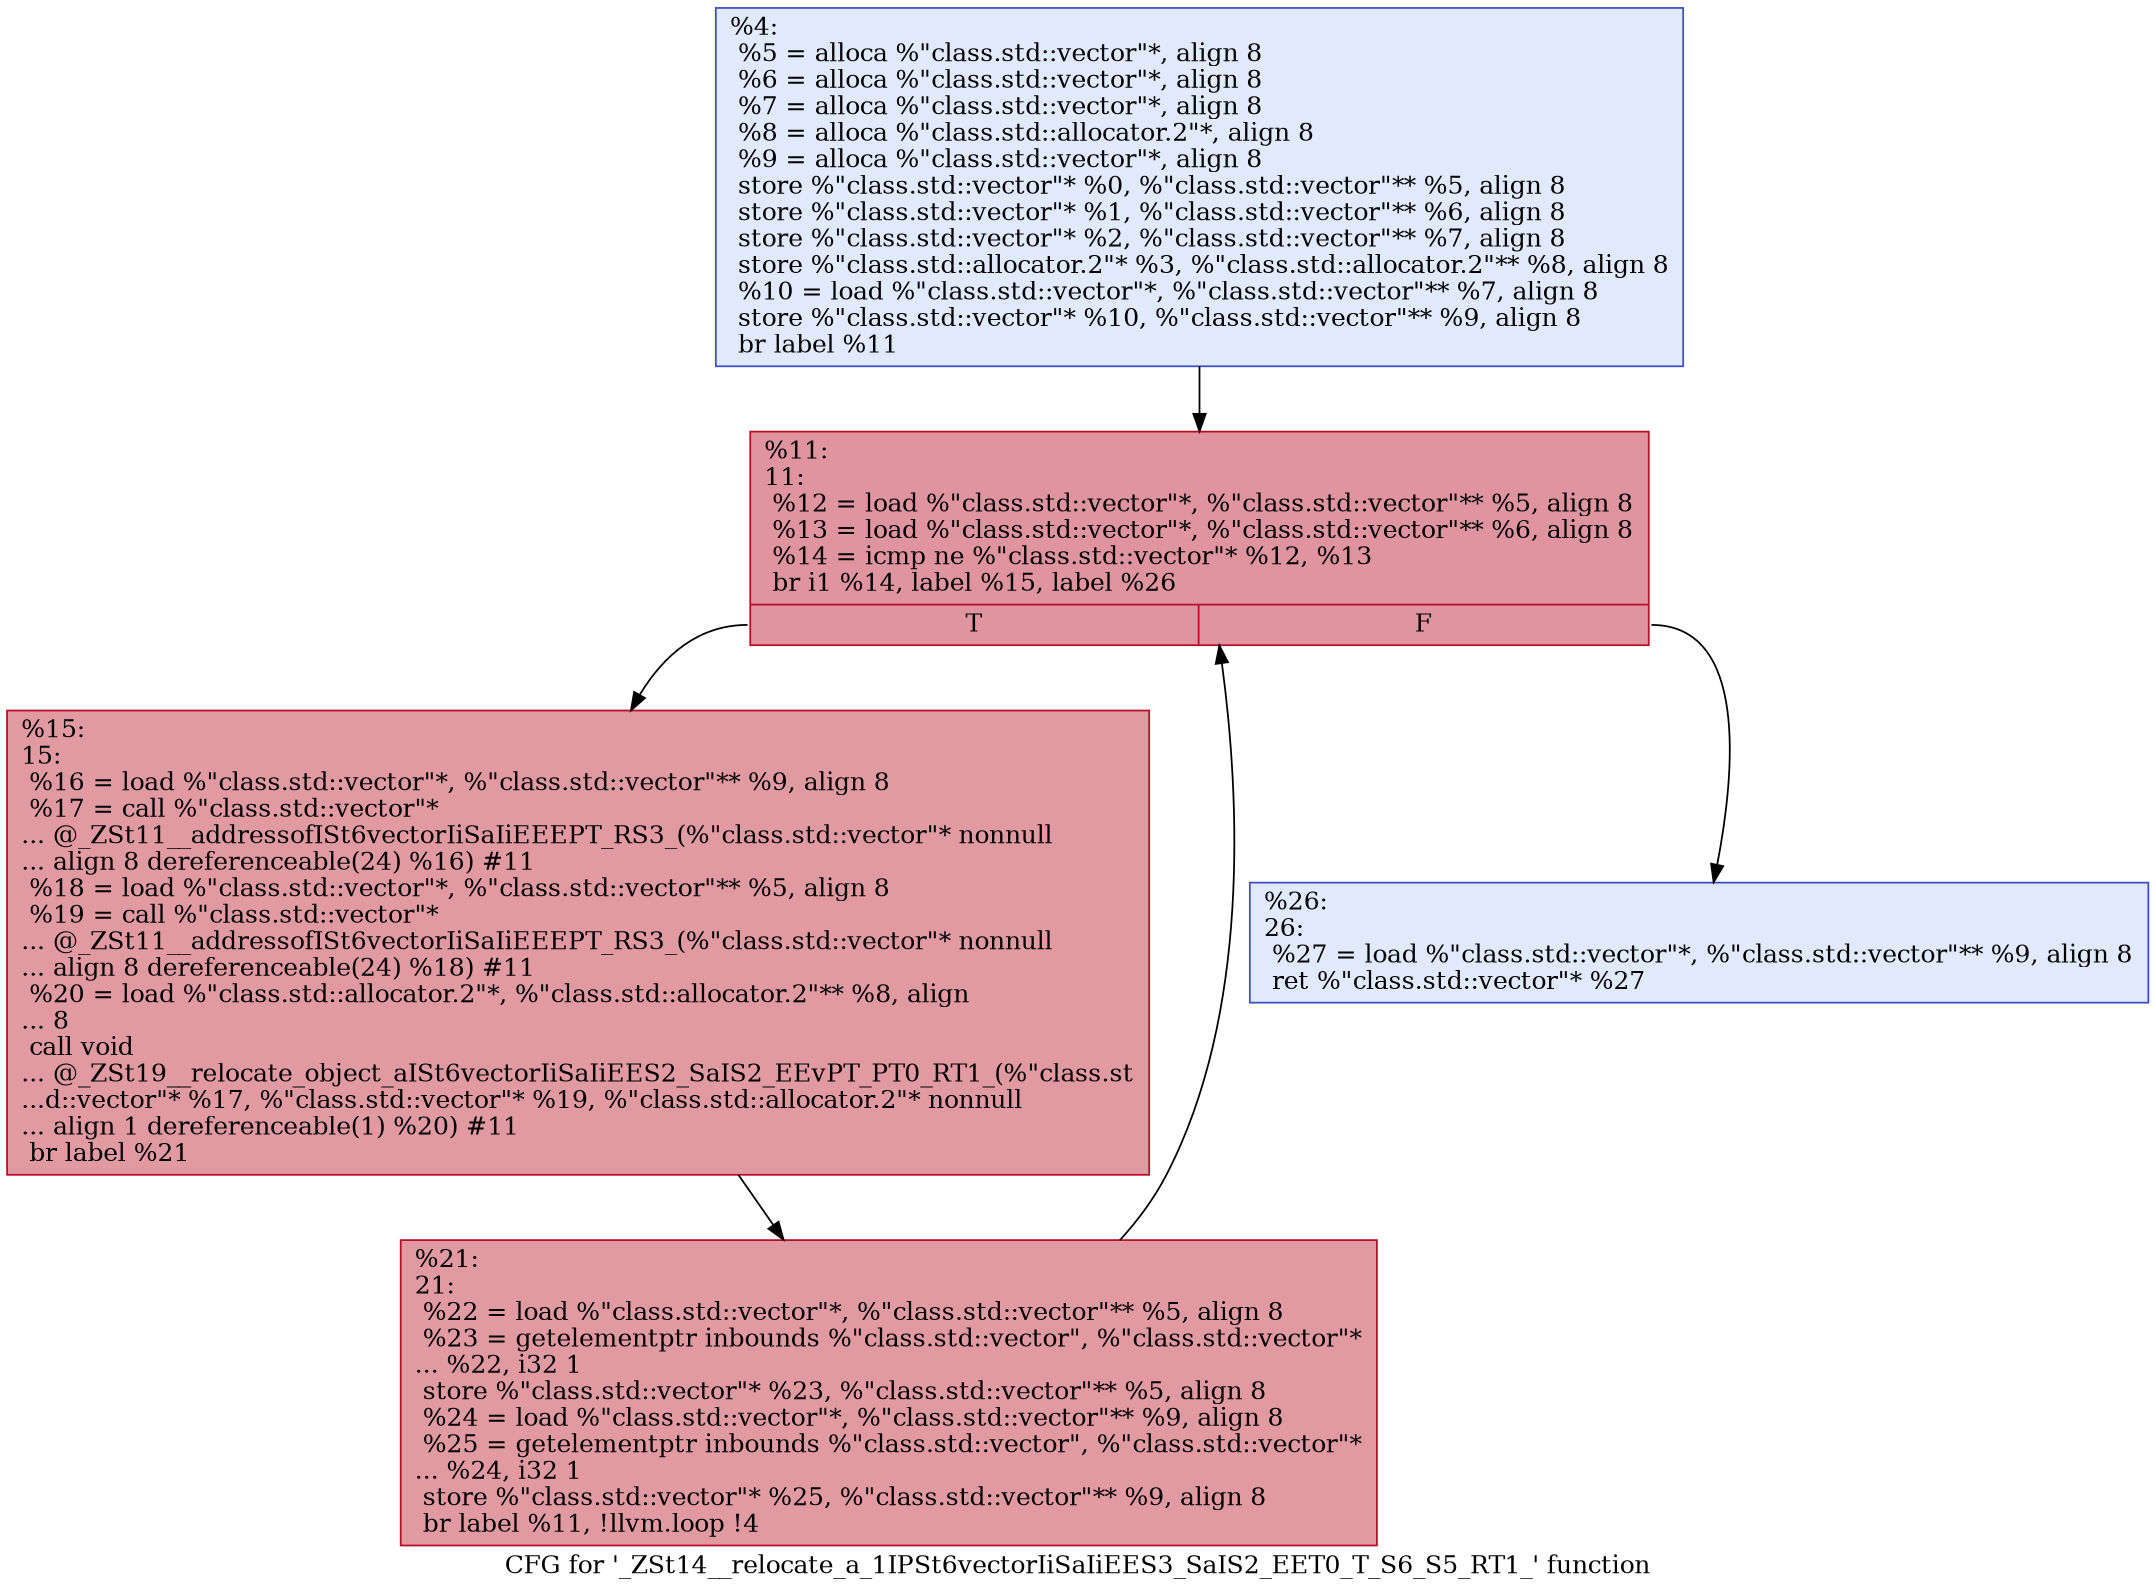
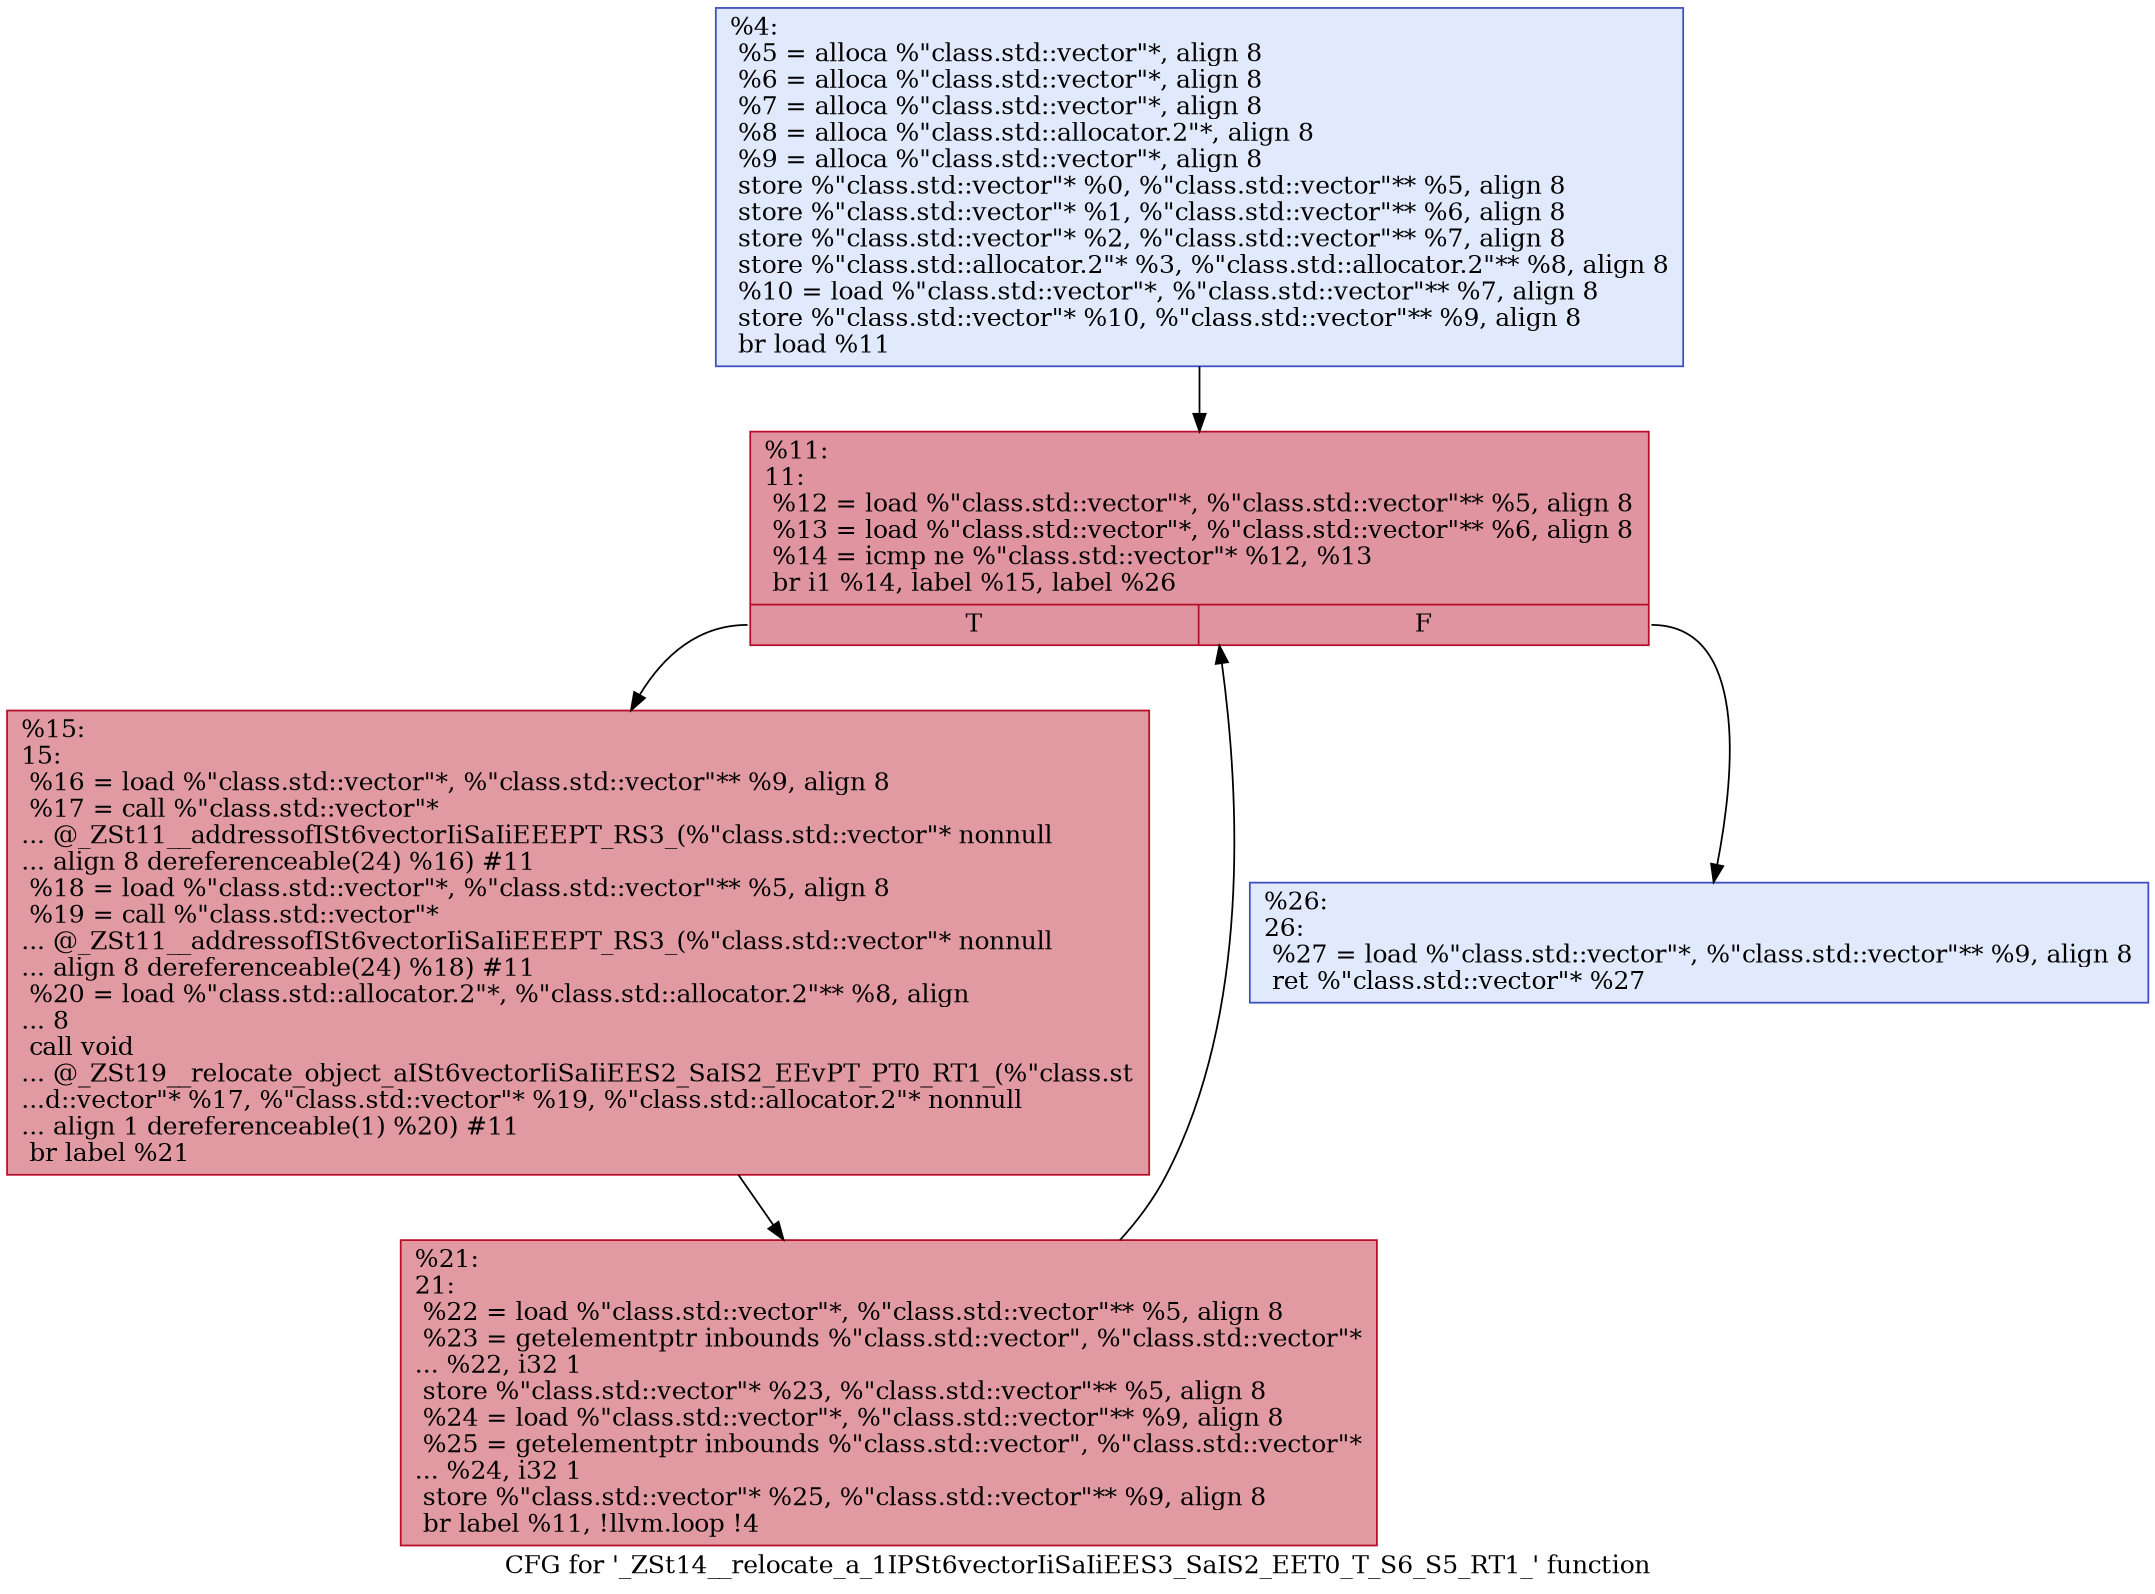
  digraph {
    label="CFG for '_ZSt14__relocate_a_1IPSt6vectorIiSaIiEES3_SaIS2_EET0_T_S6_S5_RT1_' function"
    node [color="#b70d28ff" fillcolor="#b9d0f970" shape=record style=filled]
-   n1 [color="#3d50c3ff" label="{%4:\l  %5 = alloca %\"class.std::vector\"*, align 8\l  %6 = alloca %\"class.std::vector\"*, align 8\l  %7 = alloca %\"class.std::vector\"*, align 8\l  %8 = alloca %\"class.std::allocator.2\"*, align 8\l  %9 = alloca %\"class.std::vector\"*, align 8\l  store %\"class.std::vector\"* %0, %\"class.std::vector\"** %5, align 8\l  store %\"class.std::vector\"* %1, %\"class.std::vector\"** %6, align 8\l  store %\"class.std::vector\"* %2, %\"class.std::vector\"** %7, align 8\l  store %\"class.std::allocator.2\"* %3, %\"class.std::allocator.2\"** %8, align 8\l  %10 = load %\"class.std::vector\"*, %\"class.std::vector\"** %7, align 8\l  store %\"class.std::vector\"* %10, %\"class.std::vector\"** %9, align 8\l  br label %11\l}"]
+   n1 [color="#3d50c3ff" label="{%4:\l  %5 = alloca %\"class.std::vector\"*, align 8\l  %6 = alloca %\"class.std::vector\"*, align 8\l  %7 = alloca %\"class.std::vector\"*, align 8\l  %8 = alloca %\"class.std::allocator.2\"*, align 8\l  %9 = alloca %\"class.std::vector\"*, align 8\l  store %\"class.std::vector\"* %0, %\"class.std::vector\"** %5, align 8\l  store %\"class.std::vector\"* %1, %\"class.std::vector\"** %6, align 8\l  store %\"class.std::vector\"* %2, %\"class.std::vector\"** %7, align 8\l  store %\"class.std::allocator.2\"* %3, %\"class.std::allocator.2\"** %8, align 8\l  %10 = load %\"class.std::vector\"*, %\"class.std::vector\"** %7, align 8\l  store %\"class.std::vector\"* %10, %\"class.std::vector\"** %9, align 8\l  br load %11\l}"]
    n2 [fillcolor="#b70d2870" label="{%11:\l11:                                               \l  %12 = load %\"class.std::vector\"*, %\"class.std::vector\"** %5, align 8\l  %13 = load %\"class.std::vector\"*, %\"class.std::vector\"** %6, align 8\l  %14 = icmp ne %\"class.std::vector\"* %12, %13\l  br i1 %14, label %15, label %26\l|{<s0>T|<s1>F}}"]
    n3 [fillcolor="#bb1b2c70" label="{%15:\l15:                                               \l  %16 = load %\"class.std::vector\"*, %\"class.std::vector\"** %9, align 8\l  %17 = call %\"class.std::vector\"*\l... @_ZSt11__addressofISt6vectorIiSaIiEEEPT_RS3_(%\"class.std::vector\"* nonnull\l... align 8 dereferenceable(24) %16) #11\l  %18 = load %\"class.std::vector\"*, %\"class.std::vector\"** %5, align 8\l  %19 = call %\"class.std::vector\"*\l... @_ZSt11__addressofISt6vectorIiSaIiEEEPT_RS3_(%\"class.std::vector\"* nonnull\l... align 8 dereferenceable(24) %18) #11\l  %20 = load %\"class.std::allocator.2\"*, %\"class.std::allocator.2\"** %8, align\l... 8\l  call void\l... @_ZSt19__relocate_object_aISt6vectorIiSaIiEES2_SaIS2_EEvPT_PT0_RT1_(%\"class.st\l...d::vector\"* %17, %\"class.std::vector\"* %19, %\"class.std::allocator.2\"* nonnull\l... align 1 dereferenceable(1) %20) #11\l  br label %21\l}"]
    n4 [color="#3d50c3ff" label="{%26:\l26:                                               \l  %27 = load %\"class.std::vector\"*, %\"class.std::vector\"** %9, align 8\l  ret %\"class.std::vector\"* %27\l}"]
    n5 [fillcolor="#bb1b2c70" label="{%21:\l21:                                               \l  %22 = load %\"class.std::vector\"*, %\"class.std::vector\"** %5, align 8\l  %23 = getelementptr inbounds %\"class.std::vector\", %\"class.std::vector\"*\l... %22, i32 1\l  store %\"class.std::vector\"* %23, %\"class.std::vector\"** %5, align 8\l  %24 = load %\"class.std::vector\"*, %\"class.std::vector\"** %9, align 8\l  %25 = getelementptr inbounds %\"class.std::vector\", %\"class.std::vector\"*\l... %24, i32 1\l  store %\"class.std::vector\"* %25, %\"class.std::vector\"** %9, align 8\l  br label %11, !llvm.loop !4\l}"]
    n1 -> n2
    n2 -> n3 [tailport=s0]
    n2 -> n4 [tailport=s1]
    n3 -> n5
    n5 -> n2
  }
